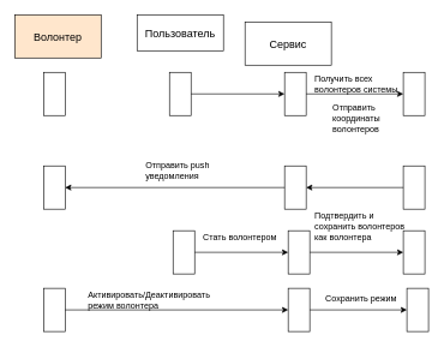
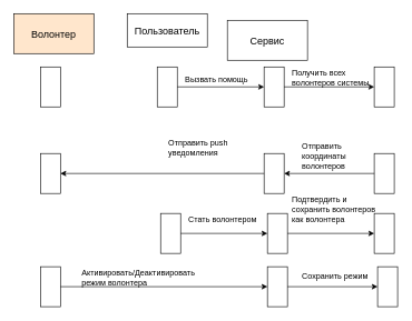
  <mxCell id="0" />
  <mxCell id="1" parent="0" />
  <mxCell id="2" value="&lt;font style=&quot;font-size: 15px&quot;&gt;Волонтер&lt;/font&gt;" style="rounded=0;whiteSpace=wrap;html=1;fillColor=#ffe6cc;" vertex="1" parent="1"><mxGeometry x="20" y="20" width="120" height="60" as="geometry" /></mxCell>
  <mxCell id="3" value="&lt;span style=&quot;font-size: 15px&quot;&gt;Пользователь&lt;/span&gt;" style="rounded=0;whiteSpace=wrap;html=1;" vertex="1" parent="1"><mxGeometry x="190" y="20" width="120" height="50" as="geometry" /></mxCell>
  <mxCell id="4" value="&lt;font style=&quot;font-size: 15px&quot;&gt;Сервис&lt;/font&gt;" style="rounded=0;whiteSpace=wrap;html=1;" vertex="1" parent="1"><mxGeometry x="340" y="30" width="120" height="60" as="geometry" /></mxCell>
  <mxCell id="5" value="" style="rounded=0;whiteSpace=wrap;html=1;" vertex="1" parent="1"><mxGeometry x="60" y="100" width="30" height="60" as="geometry" /></mxCell>
  <mxCell id="6" value="" style="rounded=0;whiteSpace=wrap;html=1;" vertex="1" parent="1"><mxGeometry x="235" y="100" width="30" height="60" as="geometry" /></mxCell>
  <mxCell id="7" value="" style="rounded=0;whiteSpace=wrap;html=1;" vertex="1" parent="1"><mxGeometry x="395" y="100" width="30" height="60" as="geometry" /></mxCell>
  <mxCell id="8" value="" style="rounded=0;whiteSpace=wrap;html=1;" vertex="1" parent="1"><mxGeometry x="560" y="100" width="30" height="60" as="geometry" /></mxCell>
  <mxCell id="9" value="" style="endArrow=classic;html=1;exitX=1;exitY=0.5;exitDx=0;exitDy=0;entryX=0;entryY=0.5;entryDx=0;entryDy=0;" edge="1" parent="1" source="6" target="7"><mxGeometry width="50" height="50" relative="1" as="geometry"><mxPoint x="100" y="140" as="sourcePoint" /><mxPoint x="245" y="140" as="targetPoint" /></mxGeometry></mxCell>
  <mxCell id="10" value="" style="endArrow=classic;html=1;exitX=1;exitY=0.5;exitDx=0;exitDy=0;entryX=0;entryY=0.5;entryDx=0;entryDy=0;" edge="1" parent="1" source="7" target="8"><mxGeometry width="50" height="50" relative="1" as="geometry"><mxPoint x="470" y="160" as="sourcePoint" /><mxPoint x="520" y="110" as="targetPoint" /></mxGeometry></mxCell>
  <mxCell id="11" value="" style="rounded=0;whiteSpace=wrap;html=1;" vertex="1" parent="1"><mxGeometry x="60" y="230" width="30" height="60" as="geometry" /></mxCell>
  <mxCell id="12" value="" style="rounded=0;whiteSpace=wrap;html=1;" vertex="1" parent="1"><mxGeometry x="395" y="230" width="30" height="60" as="geometry" /></mxCell>
  <mxCell id="13" value="" style="rounded=0;whiteSpace=wrap;html=1;" vertex="1" parent="1"><mxGeometry x="560" y="230" width="30" height="60" as="geometry" /></mxCell>
  <mxCell id="14" value="" style="endArrow=classic;html=1;exitX=0;exitY=0.5;exitDx=0;exitDy=0;entryX=1;entryY=0.5;entryDx=0;entryDy=0;" edge="1" parent="1" source="12" target="11"><mxGeometry width="50" height="50" relative="1" as="geometry"><mxPoint x="245" y="270" as="sourcePoint" /><mxPoint x="265" y="260" as="targetPoint" /></mxGeometry></mxCell>
  <mxCell id="15" value="" style="endArrow=classic;html=1;exitX=0;exitY=0.5;exitDx=0;exitDy=0;entryX=1;entryY=0.5;entryDx=0;entryDy=0;" edge="1" parent="1" source="13" target="12"><mxGeometry width="50" height="50" relative="1" as="geometry"><mxPoint x="520" y="240" as="sourcePoint" /><mxPoint x="470" y="290" as="targetPoint" /></mxGeometry></mxCell>
+ <mxCell id="16" value="Вызвать помощь" style="text;html=1;resizable=0;points=[];autosize=1;align=left;verticalAlign=top;spacingTop=-4;" vertex="1" parent="1"><mxGeometry x="275" y="110" width="110" height="20" as="geometry" /></mxCell>
  <mxCell id="17" value="Получить всех &lt;br&gt;волонтеров системы" style="text;html=1;resizable=0;points=[];autosize=1;align=left;verticalAlign=top;spacingTop=-4;" vertex="1" parent="1"><mxGeometry x="435" y="100" width="130" height="30" as="geometry" /></mxCell>
- <mxCell id="18" value="Отправить &lt;br&gt;координаты &lt;br&gt;волонтеров" style="text;html=1;resizable=0;points=[];autosize=1;align=left;verticalAlign=top;spacingTop=-4;" vertex="1" parent="1"><mxGeometry x="460" y="140" width="90" height="40" as="geometry" /></mxCell>
- <mxCell id="19" value="Отправить push&lt;br&gt;уведомления&lt;br&gt;" style="text;html=1;resizable=0;points=[];autosize=1;align=left;verticalAlign=top;spacingTop=-4;" vertex="1" parent="1"><mxGeometry x="200" y="220" width="110" height="30" as="geometry" /></mxCell>
+ <mxCell id="18" value="Отправить &lt;br&gt;координаты &lt;br&gt;волонтеров" style="text;html=1;resizable=0;points=[];autosize=1;align=left;verticalAlign=top;spacingTop=-4;" vertex="1" parent="1"><mxGeometry x="450" y="210" width="90" height="40" as="geometry" /></mxCell>
+ <mxCell id="19" value="Отправить push&lt;br&gt;уведомления&lt;br&gt;" style="text;html=1;resizable=0;points=[];autosize=1;align=left;verticalAlign=top;spacingTop=-4;" vertex="1" parent="1"><mxGeometry x="250" y="205" width="110" height="30" as="geometry" /></mxCell>
  <mxCell id="20" value="" style="rounded=0;whiteSpace=wrap;html=1;" vertex="1" parent="1"><mxGeometry x="240" y="320" width="30" height="60" as="geometry" /></mxCell>
  <mxCell id="21" value="" style="rounded=0;whiteSpace=wrap;html=1;" vertex="1" parent="1"><mxGeometry x="560" y="320" width="30" height="60" as="geometry" /></mxCell>
  <mxCell id="22" value="" style="rounded=0;whiteSpace=wrap;html=1;" vertex="1" parent="1"><mxGeometry x="400" y="320" width="30" height="60" as="geometry" /></mxCell>
  <mxCell id="23" value="" style="endArrow=classic;html=1;entryX=0;entryY=0.5;entryDx=0;entryDy=0;exitX=1;exitY=0.5;exitDx=0;exitDy=0;" edge="1" parent="1" source="20" target="22"><mxGeometry width="50" height="50" relative="1" as="geometry"><mxPoint x="20" y="450" as="sourcePoint" /><mxPoint x="70" y="400" as="targetPoint" /></mxGeometry></mxCell>
  <mxCell id="24" value="Стать волонтером" style="text;html=1;resizable=0;points=[];autosize=1;align=left;verticalAlign=top;spacingTop=-4;" vertex="1" parent="1"><mxGeometry x="280" y="320" width="120" height="20" as="geometry" /></mxCell>
  <mxCell id="25" value="" style="endArrow=classic;html=1;entryX=0;entryY=0.5;entryDx=0;entryDy=0;exitX=1;exitY=0.5;exitDx=0;exitDy=0;" edge="1" parent="1" source="22" target="21"><mxGeometry width="50" height="50" relative="1" as="geometry"><mxPoint x="430" y="370" as="sourcePoint" /><mxPoint x="480" y="320" as="targetPoint" /></mxGeometry></mxCell>
  <mxCell id="26" value="Подтвердить и&lt;br&gt;сохранить волонтеров&lt;br&gt;как волонтера&lt;br&gt;" style="text;html=1;resizable=0;points=[];autosize=1;align=left;verticalAlign=top;spacingTop=-4;" vertex="1" parent="1"><mxGeometry x="435" y="290" width="150" height="40" as="geometry" /></mxCell>
  <mxCell id="27" value="" style="rounded=0;whiteSpace=wrap;html=1;" vertex="1" parent="1"><mxGeometry x="60" y="400" width="30" height="60" as="geometry" /></mxCell>
  <mxCell id="28" value="" style="rounded=0;whiteSpace=wrap;html=1;" vertex="1" parent="1"><mxGeometry x="400" y="400" width="30" height="60" as="geometry" /></mxCell>
  <mxCell id="29" value="" style="rounded=0;whiteSpace=wrap;html=1;" vertex="1" parent="1"><mxGeometry x="565" y="400" width="30" height="60" as="geometry" /></mxCell>
  <mxCell id="30" value="" style="endArrow=classic;html=1;entryX=0;entryY=0.5;entryDx=0;entryDy=0;exitX=1;exitY=0.5;exitDx=0;exitDy=0;" edge="1" parent="1" source="27" target="28"><mxGeometry width="50" height="50" relative="1" as="geometry"><mxPoint x="90" y="450" as="sourcePoint" /><mxPoint x="140" y="400" as="targetPoint" /></mxGeometry></mxCell>
  <mxCell id="31" value="Активировать/Деактивировать &lt;br&gt;режим волонтера" style="text;html=1;resizable=0;points=[];autosize=1;align=left;verticalAlign=top;spacingTop=-4;" vertex="1" parent="1"><mxGeometry x="120" y="400" width="200" height="30" as="geometry" /></mxCell>
  <mxCell id="32" value="" style="endArrow=classic;html=1;entryX=0;entryY=0.5;entryDx=0;entryDy=0;exitX=1;exitY=0.5;exitDx=0;exitDy=0;" edge="1" parent="1" source="28" target="29"><mxGeometry width="50" height="50" relative="1" as="geometry"><mxPoint x="430" y="450" as="sourcePoint" /><mxPoint x="480" y="400" as="targetPoint" /></mxGeometry></mxCell>
  <mxCell id="33" value="Сохранить режим" style="text;html=1;resizable=0;points=[];autosize=1;align=left;verticalAlign=top;spacingTop=-4;" vertex="1" parent="1"><mxGeometry x="450" y="405" width="120" height="20" as="geometry" /></mxCell>
